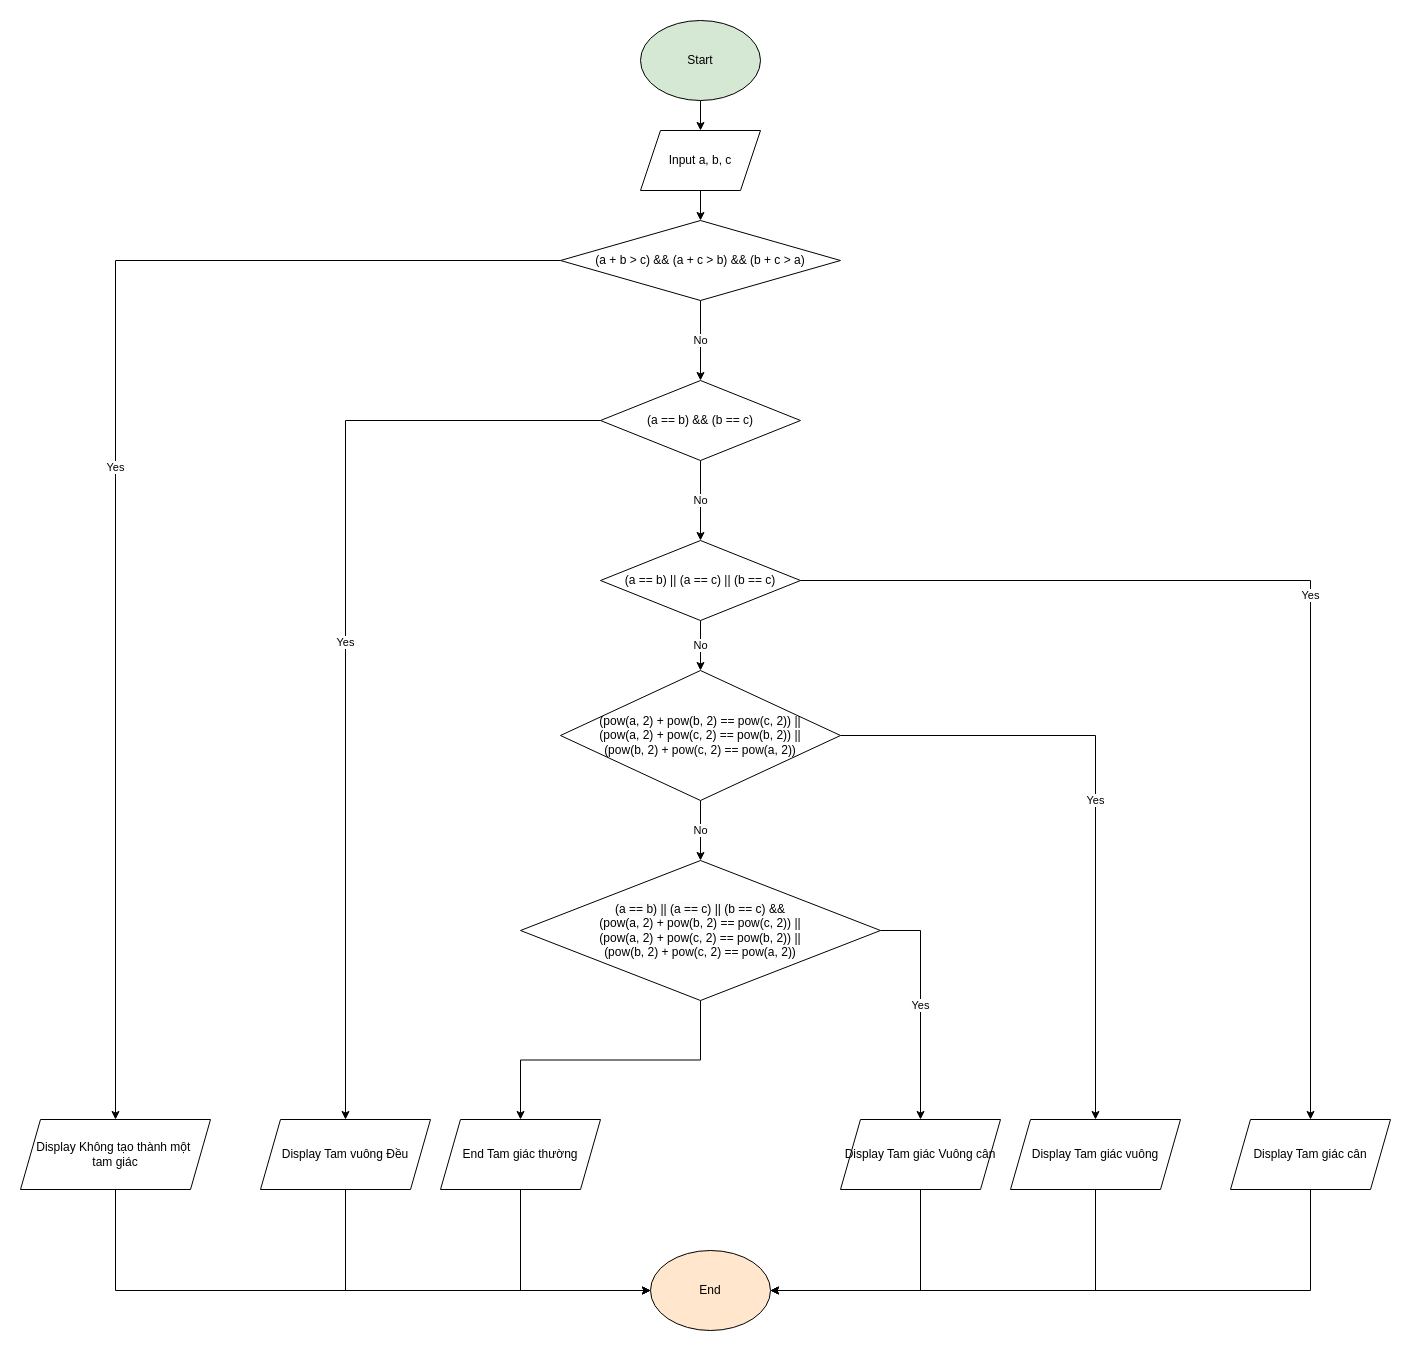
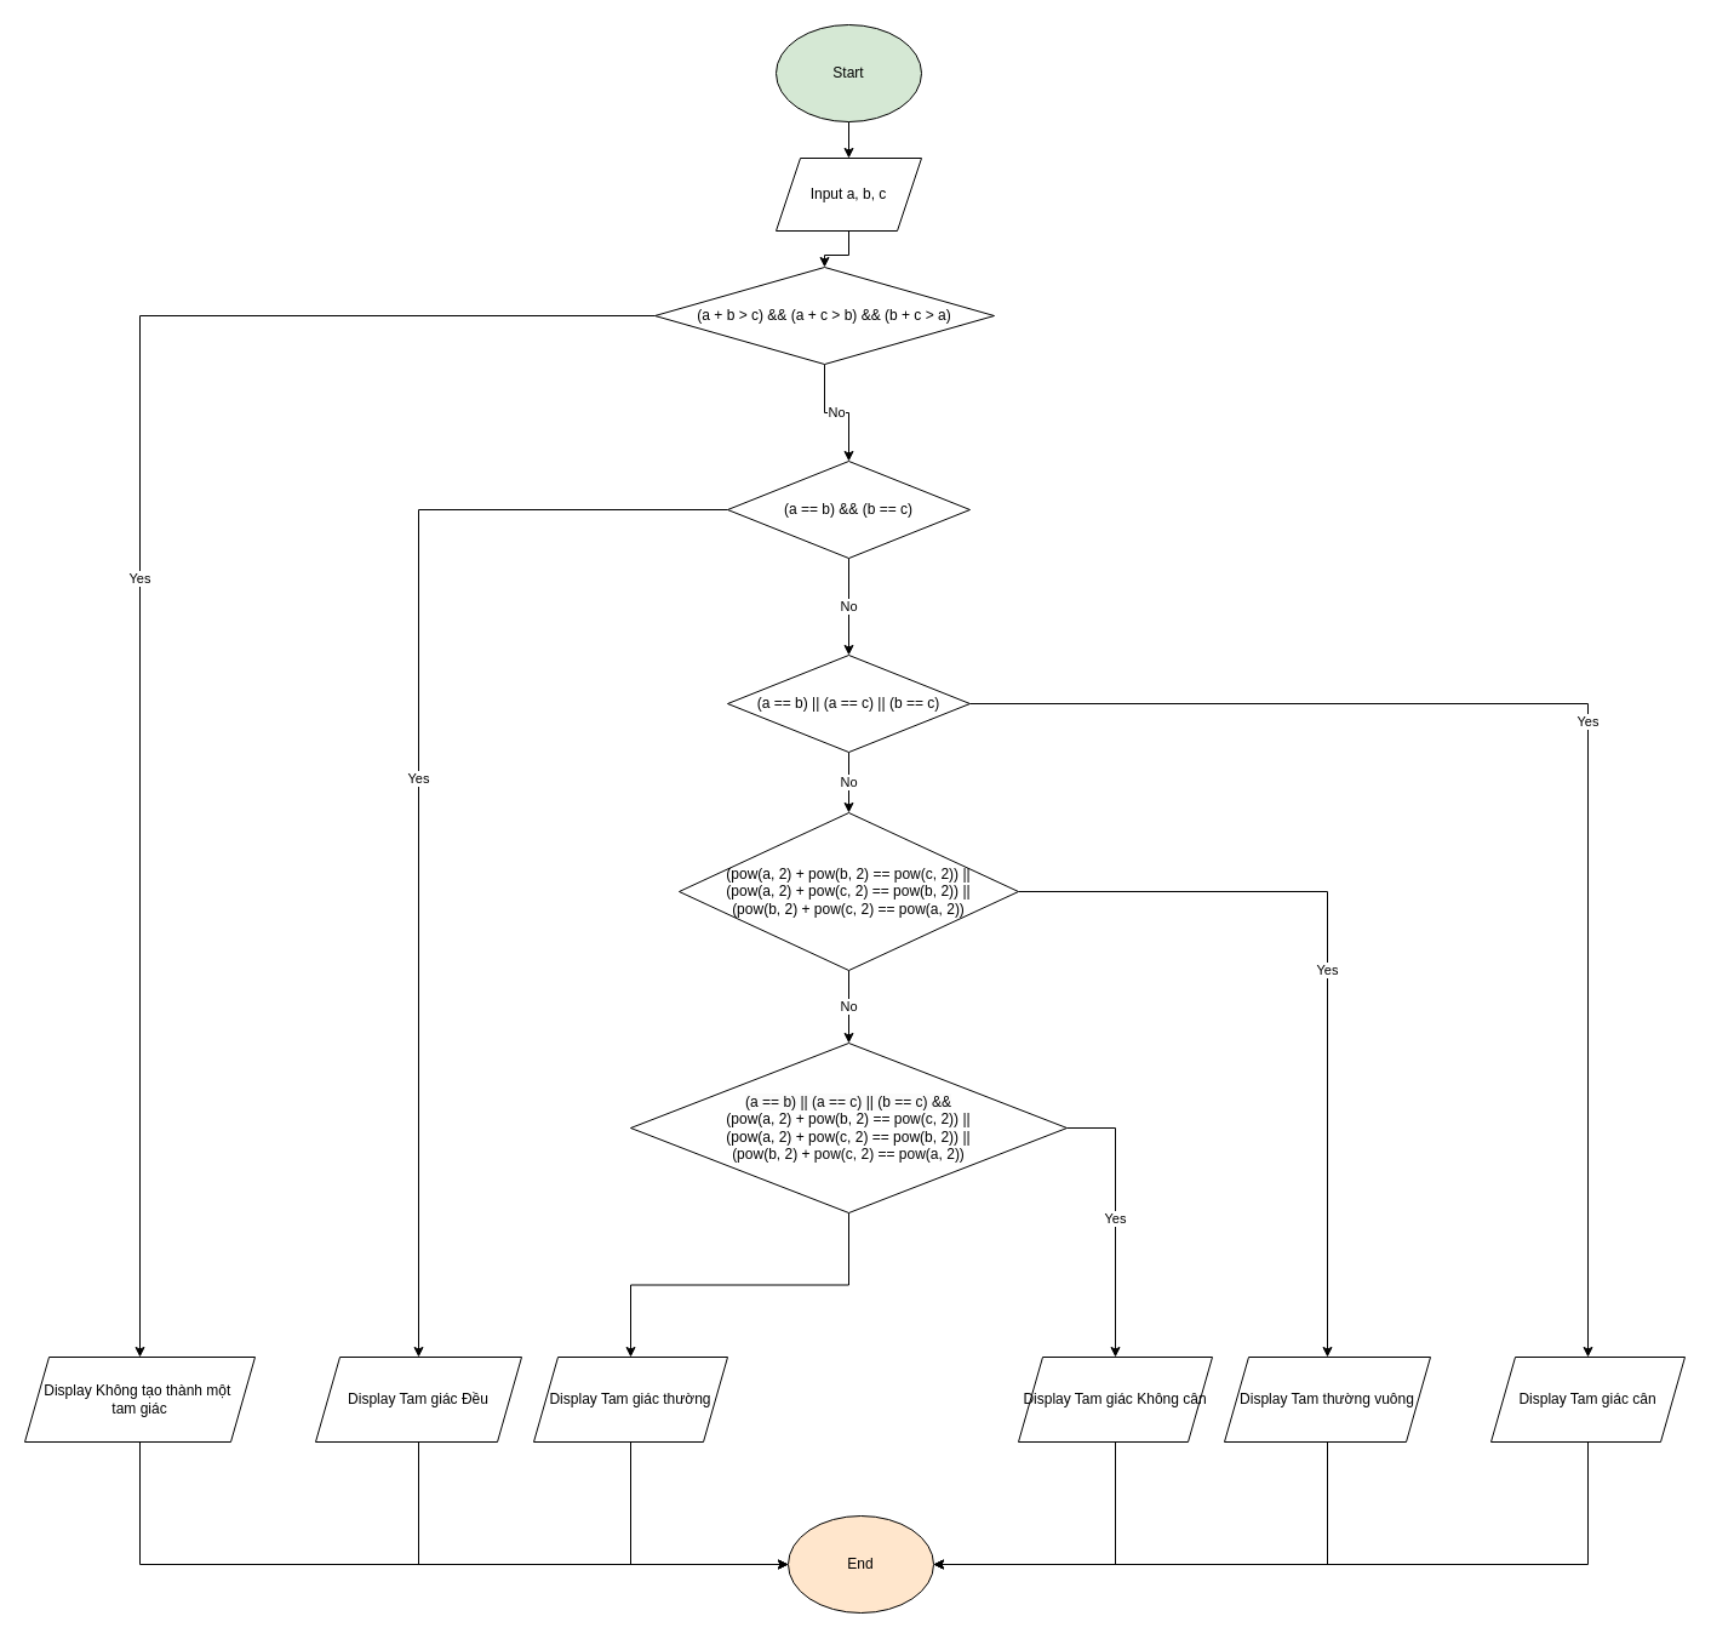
  <mxCell id="0" />
  <mxCell id="1" parent="0" />
  <mxCell id="2" value="" style="edgeStyle=orthogonalEdgeStyle;rounded=0;orthogonalLoop=1;jettySize=auto;html=1;" edge="1" parent="1" source="3" target="5"><mxGeometry relative="1" as="geometry" /></mxCell>
  <mxCell id="3" value="Start" style="ellipse;whiteSpace=wrap;html=1;fillColor=#d5e8d4;" vertex="1" parent="1"><mxGeometry x="640" width="120" height="80" as="geometry" y="20" /></mxCell>
  <mxCell id="4" value="" style="edgeStyle=orthogonalEdgeStyle;rounded=0;orthogonalLoop=1;jettySize=auto;html=1;" edge="1" parent="1" source="5" target="8"><mxGeometry relative="1" as="geometry" /></mxCell>
  <mxCell id="5" value="Input a, b, c" style="shape=parallelogram;perimeter=parallelogramPerimeter;whiteSpace=wrap;html=1;fixedSize=1;" vertex="1" parent="1"><mxGeometry x="640" y="130" width="120" height="60" as="geometry" /></mxCell>
  <mxCell id="6" value="No" style="edgeStyle=orthogonalEdgeStyle;rounded=0;orthogonalLoop=1;jettySize=auto;html=1;" edge="1" parent="1" source="8" target="11"><mxGeometry relative="1" as="geometry" /></mxCell>
  <mxCell id="7" value="Yes" style="edgeStyle=orthogonalEdgeStyle;rounded=0;orthogonalLoop=1;jettySize=auto;html=1;entryX=0.5;entryY=0;entryDx=0;entryDy=0;" edge="1" parent="1" source="8" target="22"><mxGeometry relative="1" as="geometry"><mxPoint x="340" y="680" as="targetPoint" /></mxGeometry></mxCell>
- <mxCell id="8" value="(a + b &gt; c) &amp;&amp; (a + c &gt; b) &amp;&amp; (b + c &gt; a)" style="rhombus;whiteSpace=wrap;html=1;" vertex="1" parent="1"><mxGeometry x="560" y="220" width="280" height="80" as="geometry" /></mxCell>
+ <mxCell id="8" value="(a + b &gt; c) &amp;&amp; (a + c &gt; b) &amp;&amp; (b + c &gt; a)" style="rhombus;whiteSpace=wrap;html=1;" vertex="1" parent="1"><mxGeometry x="540" y="220" width="280" height="80" as="geometry" /></mxCell>
  <mxCell id="9" value="No" style="edgeStyle=orthogonalEdgeStyle;rounded=0;orthogonalLoop=1;jettySize=auto;html=1;" edge="1" parent="1" source="11" target="14"><mxGeometry relative="1" as="geometry" /></mxCell>
  <mxCell id="10" value="Yes" style="edgeStyle=orthogonalEdgeStyle;rounded=0;orthogonalLoop=1;jettySize=auto;html=1;entryX=0.5;entryY=0;entryDx=0;entryDy=0;" edge="1" parent="1" source="11" target="16"><mxGeometry relative="1" as="geometry"><mxPoint x="510" y="680" as="targetPoint" /></mxGeometry></mxCell>
  <mxCell id="11" value="(a == b) &amp;&amp; (b == c)" style="rhombus;whiteSpace=wrap;html=1;" vertex="1" parent="1"><mxGeometry x="600" y="380" width="200" height="80" as="geometry" /></mxCell>
  <mxCell id="12" value="Yes" style="edgeStyle=orthogonalEdgeStyle;rounded=0;orthogonalLoop=1;jettySize=auto;html=1;entryX=0.5;entryY=0;entryDx=0;entryDy=0;" edge="1" parent="1" source="14" target="18"><mxGeometry relative="1" as="geometry"><mxPoint x="1310" y="1110" as="targetPoint" /></mxGeometry></mxCell>
  <mxCell id="13" value="No" style="edgeStyle=orthogonalEdgeStyle;rounded=0;orthogonalLoop=1;jettySize=auto;html=1;" edge="1" parent="1" source="14" target="27"><mxGeometry relative="1" as="geometry" /></mxCell>
  <mxCell id="14" value="(a == b) || (a == c) || (b == c)" style="rhombus;whiteSpace=wrap;html=1;" vertex="1" parent="1"><mxGeometry x="600" y="540" width="200" height="80" as="geometry" /></mxCell>
  <mxCell id="15" value="" style="edgeStyle=orthogonalEdgeStyle;rounded=0;orthogonalLoop=1;jettySize=auto;html=1;" edge="1" parent="1" source="16" target="33"><mxGeometry relative="1" as="geometry"><Array as="points"><mxPoint x="345" y="1290" /><mxPoint x="710" y="1290" /></Array></mxGeometry></mxCell>
- <mxCell id="16" value="Display Tam vuông Đều" style="shape=parallelogram;perimeter=parallelogramPerimeter;whiteSpace=wrap;html=1;fixedSize=1;" vertex="1" parent="1"><mxGeometry x="260" y="1119" width="170" height="70" as="geometry" /></mxCell>
+ <mxCell id="16" value="Display Tam giác Đều" style="shape=parallelogram;perimeter=parallelogramPerimeter;whiteSpace=wrap;html=1;fixedSize=1;" vertex="1" parent="1"><mxGeometry x="260" y="1119" width="170" height="70" as="geometry" /></mxCell>
  <mxCell id="17" value="" style="edgeStyle=orthogonalEdgeStyle;rounded=0;orthogonalLoop=1;jettySize=auto;html=1;exitX=0.5;exitY=1;exitDx=0;exitDy=0;" edge="1" parent="1" source="24" target="33"><mxGeometry relative="1" as="geometry"><mxPoint x="920" y="1210" as="sourcePoint" /><Array as="points"><mxPoint x="920" y="1290" /></Array></mxGeometry></mxCell>
  <mxCell id="18" value="Display Tam giác cân" style="shape=parallelogram;perimeter=parallelogramPerimeter;whiteSpace=wrap;html=1;fixedSize=1;" vertex="1" parent="1"><mxGeometry x="1230" y="1119" width="160" height="70" as="geometry" /></mxCell>
  <mxCell id="19" value="" style="edgeStyle=orthogonalEdgeStyle;rounded=0;orthogonalLoop=1;jettySize=auto;html=1;" edge="1" parent="1" source="20" target="33"><mxGeometry relative="1" as="geometry"><Array as="points"><mxPoint x="1095" y="1290" /><mxPoint x="710" y="1290" /></Array></mxGeometry></mxCell>
- <mxCell id="20" value="Display Tam giác vuông" style="shape=parallelogram;perimeter=parallelogramPerimeter;whiteSpace=wrap;html=1;fixedSize=1;" vertex="1" parent="1"><mxGeometry x="1010" y="1119" width="170" height="70" as="geometry" /></mxCell>
+ <mxCell id="20" value="Display Tam thường vuông" style="shape=parallelogram;perimeter=parallelogramPerimeter;whiteSpace=wrap;html=1;fixedSize=1;" vertex="1" parent="1"><mxGeometry x="1010" y="1119" width="170" height="70" as="geometry" /></mxCell>
  <mxCell id="21" value="" style="edgeStyle=orthogonalEdgeStyle;rounded=0;orthogonalLoop=1;jettySize=auto;html=1;" edge="1" parent="1" source="22" target="33"><mxGeometry relative="1" as="geometry"><Array as="points"><mxPoint x="115" y="1290" /><mxPoint x="710" y="1290" /></Array></mxGeometry></mxCell>
  <mxCell id="22" value="Display Không tạo thành một&amp;nbsp;&lt;div&gt;tam giác&lt;/div&gt;" style="shape=parallelogram;perimeter=parallelogramPerimeter;whiteSpace=wrap;html=1;fixedSize=1;" vertex="1" parent="1"><mxGeometry x="20" y="1119" width="190" height="70" as="geometry" /></mxCell>
  <mxCell id="23" value="" style="edgeStyle=orthogonalEdgeStyle;rounded=0;orthogonalLoop=1;jettySize=auto;html=1;exitX=0.5;exitY=1;exitDx=0;exitDy=0;" edge="1" parent="1" source="18" target="33"><mxGeometry relative="1" as="geometry"><mxPoint x="1310" y="1200" as="sourcePoint" /><Array as="points"><mxPoint x="1310" y="1290" /></Array></mxGeometry></mxCell>
- <mxCell id="24" value="Display Tam giác Vuông cân" style="shape=parallelogram;perimeter=parallelogramPerimeter;whiteSpace=wrap;html=1;fixedSize=1;" vertex="1" parent="1"><mxGeometry x="840" y="1119" width="160" height="70" as="geometry" /></mxCell>
+ <mxCell id="24" value="Display Tam giác Không cân" style="shape=parallelogram;perimeter=parallelogramPerimeter;whiteSpace=wrap;html=1;fixedSize=1;" vertex="1" parent="1"><mxGeometry x="840" y="1119" width="160" height="70" as="geometry" /></mxCell>
  <mxCell id="25" value="Yes" style="edgeStyle=orthogonalEdgeStyle;rounded=0;orthogonalLoop=1;jettySize=auto;html=1;" edge="1" parent="1" source="27" target="20"><mxGeometry relative="1" as="geometry" /></mxCell>
  <mxCell id="26" value="No" style="edgeStyle=orthogonalEdgeStyle;rounded=0;orthogonalLoop=1;jettySize=auto;html=1;" edge="1" parent="1" source="27" target="32"><mxGeometry relative="1" as="geometry" /></mxCell>
  <mxCell id="27" value="(pow(a, 2) + pow(b, 2) == pow(c, 2)) ||&lt;div&gt;(pow(a, 2) + pow(c, 2) == pow(b, 2)) ||&lt;/div&gt;&lt;div&gt;(pow(b, 2) + pow(c, 2) == pow(a, 2))&lt;/div&gt;" style="rhombus;whiteSpace=wrap;html=1;" vertex="1" parent="1"><mxGeometry x="560" y="670" width="280" height="130" as="geometry" /></mxCell>
  <mxCell id="28" value="" style="edgeStyle=orthogonalEdgeStyle;rounded=0;orthogonalLoop=1;jettySize=auto;html=1;" edge="1" parent="1" source="29" target="33"><mxGeometry relative="1" as="geometry"><Array as="points"><mxPoint x="520" y="1290" /></Array></mxGeometry></mxCell>
- <mxCell id="29" value="End Tam giác thường" style="shape=parallelogram;perimeter=parallelogramPerimeter;whiteSpace=wrap;html=1;fixedSize=1;" vertex="1" parent="1"><mxGeometry x="440" y="1119" width="160" height="70" as="geometry" /></mxCell>
+ <mxCell id="29" value="Display Tam giác thường" style="shape=parallelogram;perimeter=parallelogramPerimeter;whiteSpace=wrap;html=1;fixedSize=1;" vertex="1" parent="1"><mxGeometry x="440" y="1119" width="160" height="70" as="geometry" /></mxCell>
  <mxCell id="30" value="Yes" style="edgeStyle=orthogonalEdgeStyle;rounded=0;orthogonalLoop=1;jettySize=auto;html=1;entryX=0.5;entryY=0;entryDx=0;entryDy=0;" edge="1" parent="1" source="32" target="24"><mxGeometry relative="1" as="geometry"><mxPoint x="930" y="1100" as="targetPoint" /><Array as="points"><mxPoint x="920" y="930" /></Array></mxGeometry></mxCell>
  <mxCell id="31" value="" style="edgeStyle=orthogonalEdgeStyle;rounded=0;orthogonalLoop=1;jettySize=auto;html=1;" edge="1" parent="1" source="32" target="29"><mxGeometry relative="1" as="geometry" /></mxCell>
  <mxCell id="32" value="&lt;span style=&quot;color: rgb(0, 0, 0); font-family: Helvetica; font-size: 12px; font-style: normal; font-variant-ligatures: normal; font-variant-caps: normal; font-weight: 400; letter-spacing: normal; orphans: 2; text-align: center; text-indent: 0px; text-transform: none; widows: 2; word-spacing: 0px; -webkit-text-stroke-width: 0px; white-space: normal; background-color: rgb(251, 251, 251); text-decoration-thickness: initial; text-decoration-style: initial; text-decoration-color: initial; display: inline !important; float: none;&quot;&gt;(a == b) || (a == c) || (b == c) &amp;amp;&amp;amp;&lt;/span&gt;&lt;div&gt;&lt;span style=&quot;background-color: initial;&quot;&gt;(pow(a, 2) + pow(b, 2) == pow(c, 2)) ||&lt;/span&gt;&lt;div&gt;(pow(a, 2) + pow(c, 2) == pow(b, 2)) ||&lt;/div&gt;&lt;div&gt;(pow(b, 2) + pow(c, 2) == pow(a, 2))&lt;/div&gt;&lt;/div&gt;" style="rhombus;whiteSpace=wrap;html=1;" vertex="1" parent="1"><mxGeometry x="520" y="860" width="360" height="140" as="geometry" /></mxCell>
  <mxCell id="33" value="End" style="ellipse;whiteSpace=wrap;html=1;fillColor=#ffe6cc;" vertex="1" parent="1"><mxGeometry x="650" y="1250" width="120" height="80" as="geometry" /></mxCell>
